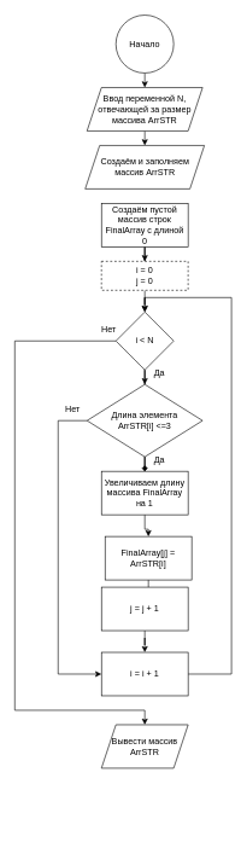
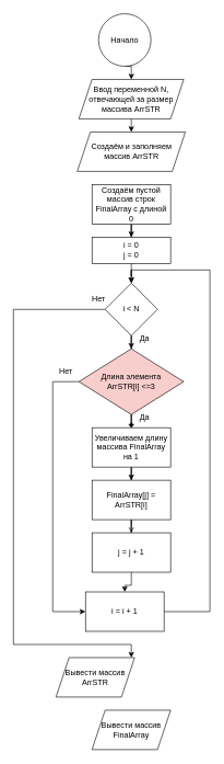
  <mxCell id="0" />
  <mxCell id="1" parent="0" />
  <mxCell id="2" style="edgeStyle=orthogonalEdgeStyle;rounded=0;orthogonalLoop=1;jettySize=auto;html=1;exitX=0.5;exitY=1;exitDx=0;exitDy=0;entryX=0.5;entryY=0;entryDx=0;entryDy=0;" parent="1" source="3" target="30" edge="1"><mxGeometry relative="1" as="geometry" /></mxCell>
- <mxCell id="3" value="Начало" style="ellipse;whiteSpace=wrap;html=1;aspect=fixed;" parent="1" vertex="1"><mxGeometry x="160" width="80" height="80" as="geometry" y="20" /></mxCell>
+ <mxCell id="3" value="Начало" style="ellipse;whiteSpace=wrap;html=1;aspect=fixed;" parent="1" vertex="1"><mxGeometry x="150" y="20" width="80" height="80" as="geometry" /></mxCell>
  <mxCell id="4" value="Создаём и заполняем массив ArrSTR" style="shape=parallelogram;perimeter=parallelogramPerimeter;whiteSpace=wrap;html=1;fixedSize=1;" parent="1" vertex="1"><mxGeometry x="117.5" y="200" width="165" height="60" as="geometry" /></mxCell>
  <mxCell id="5" value="" style="edgeStyle=orthogonalEdgeStyle;rounded=0;orthogonalLoop=1;jettySize=auto;html=1;" parent="1" source="6" target="8" edge="1"><mxGeometry relative="1" as="geometry" /></mxCell>
  <mxCell id="6" value="Создаём пустой массив строк FinalArray с длиной 0" style="whiteSpace=wrap;html=1;" parent="1" vertex="1"><mxGeometry x="140" y="280" width="120" height="60" as="geometry" /></mxCell>
  <mxCell id="7" value="" style="edgeStyle=orthogonalEdgeStyle;rounded=0;orthogonalLoop=1;jettySize=auto;html=1;" parent="1" source="8" target="11" edge="1"><mxGeometry relative="1" as="geometry" /></mxCell>
- <mxCell id="8" value="i = 0&lt;br&gt;j = 0" style="whiteSpace=wrap;html=1;dashed=1;" parent="1" vertex="1"><mxGeometry x="140" y="360" width="120" height="40" as="geometry" /></mxCell>
+ <mxCell id="8" value="i = 0&lt;br&gt;j = 0" style="whiteSpace=wrap;html=1;" parent="1" vertex="1"><mxGeometry x="140" y="360" width="120" height="40" as="geometry" /></mxCell>
  <mxCell id="9" value="" style="edgeStyle=orthogonalEdgeStyle;rounded=0;orthogonalLoop=1;jettySize=auto;html=1;entryX=0.5;entryY=0;entryDx=0;entryDy=0;" parent="1" source="11" target="14" edge="1"><mxGeometry relative="1" as="geometry"><mxPoint x="220" y="610" as="targetPoint" /></mxGeometry></mxCell>
  <mxCell id="10" style="edgeStyle=orthogonalEdgeStyle;rounded=0;orthogonalLoop=1;jettySize=auto;html=1;exitX=0;exitY=0.5;exitDx=0;exitDy=0;" parent="1" source="11" target="27" edge="1"><mxGeometry relative="1" as="geometry"><mxPoint x="190" y="1000" as="targetPoint" /><Array as="points"><mxPoint x="20" y="470" /><mxPoint x="20" y="980" /><mxPoint x="200" y="980" /></Array></mxGeometry></mxCell>
  <mxCell id="11" value="i &amp;lt; N" style="rhombus;whiteSpace=wrap;html=1;" parent="1" vertex="1"><mxGeometry x="160" y="430" width="80" height="80" as="geometry" /></mxCell>
  <mxCell id="12" value="" style="edgeStyle=orthogonalEdgeStyle;rounded=0;orthogonalLoop=1;jettySize=auto;html=1;endArrow=diamond;" parent="1" source="14" target="16" edge="1"><mxGeometry relative="1" as="geometry" /></mxCell>
  <mxCell id="13" style="edgeStyle=orthogonalEdgeStyle;rounded=0;orthogonalLoop=1;jettySize=auto;html=1;entryX=0;entryY=0.5;entryDx=0;entryDy=0;" parent="1" source="14" target="24" edge="1"><mxGeometry relative="1" as="geometry"><Array as="points"><mxPoint x="80" y="580" /><mxPoint x="80" y="930" /></Array></mxGeometry></mxCell>
- <mxCell id="14" value="Длина элемента&lt;br&gt;ArrSTR[i] &amp;lt;=3" style="rhombus;whiteSpace=wrap;html=1;" parent="1" vertex="1"><mxGeometry x="120" y="530" width="160" height="100" as="geometry" /></mxCell>
+ <mxCell id="14" value="Длина элемента&lt;br&gt;ArrSTR[i] &amp;lt;=3" style="rhombus;whiteSpace=wrap;html=1;fillColor=#f8cecc;" parent="1" vertex="1"><mxGeometry x="120" y="530" width="160" height="100" as="geometry" /></mxCell>
  <mxCell id="15" value="" style="edgeStyle=orthogonalEdgeStyle;rounded=0;orthogonalLoop=1;jettySize=auto;html=1;" parent="1" source="16" target="18" edge="1"><mxGeometry relative="1" as="geometry" /></mxCell>
  <mxCell id="16" value="Увеличиваем длину массива FinalArray на 1" style="whiteSpace=wrap;html=1;" parent="1" vertex="1"><mxGeometry x="140" y="650" width="120" height="60" as="geometry" /></mxCell>
  <mxCell id="17" value="" style="edgeStyle=orthogonalEdgeStyle;rounded=0;orthogonalLoop=1;jettySize=auto;html=1;endArrow=open;" parent="1" source="18" target="21" edge="1"><mxGeometry relative="1" as="geometry" /></mxCell>
- <mxCell id="18" value="FinalArray[j] = ArrSTR[i]" style="whiteSpace=wrap;html=1;" parent="1" vertex="1"><mxGeometry x="145" y="740" width="120" height="60" as="geometry" /></mxCell>
+ <mxCell id="18" value="FinalArray[j] = ArrSTR[i]" style="whiteSpace=wrap;html=1;" parent="1" vertex="1"><mxGeometry x="140" y="730" width="120" height="60" as="geometry" /></mxCell>
  <mxCell id="19" style="edgeStyle=orthogonalEdgeStyle;rounded=0;orthogonalLoop=1;jettySize=auto;html=1;entryX=0.5;entryY=0;entryDx=0;entryDy=0;exitX=1;exitY=0.5;exitDx=0;exitDy=0;" parent="1" source="24" target="11" edge="1"><mxGeometry relative="1" as="geometry"><mxPoint x="200" y="420" as="targetPoint" /><Array as="points"><mxPoint x="320" y="930" /><mxPoint x="320" y="410" /><mxPoint x="200" y="410" /></Array></mxGeometry></mxCell>
  <mxCell id="20" value="" style="edgeStyle=orthogonalEdgeStyle;rounded=0;orthogonalLoop=1;jettySize=auto;html=1;" parent="1" source="21" target="24" edge="1"><mxGeometry relative="1" as="geometry" /></mxCell>
  <mxCell id="21" value="j = j + 1&lt;br&gt;" style="whiteSpace=wrap;html=1;" parent="1" vertex="1"><mxGeometry x="140" y="810" width="120" height="60" as="geometry" /></mxCell>
  <mxCell id="22" value="Да" style="text;html=1;align=center;verticalAlign=middle;resizable=0;points=[];autosize=1;strokeColor=none;fillColor=none;" parent="1" vertex="1"><mxGeometry x="200" y="620" width="40" height="30" as="geometry" /></mxCell>
  <mxCell id="23" value="Да" style="text;html=1;align=center;verticalAlign=middle;resizable=0;points=[];autosize=1;strokeColor=none;fillColor=none;" parent="1" vertex="1"><mxGeometry x="200" y="500" width="40" height="30" as="geometry" /></mxCell>
- <mxCell id="24" value="i = i + 1" style="whiteSpace=wrap;html=1;" parent="1" vertex="1"><mxGeometry x="140" y="900" width="120" height="60" as="geometry" /></mxCell>
+ <mxCell id="24" value="i = i + 1" style="whiteSpace=wrap;html=1;" parent="1" vertex="1"><mxGeometry x="130" y="900" width="120" height="60" as="geometry" /></mxCell>
  <mxCell id="25" value="Нет" style="text;html=1;align=center;verticalAlign=middle;resizable=0;points=[];autosize=1;strokeColor=none;fillColor=none;" parent="1" vertex="1"><mxGeometry x="80" y="550" width="40" height="30" as="geometry" /></mxCell>
  <mxCell id="26" value="Нет" style="text;html=1;align=center;verticalAlign=middle;resizable=0;points=[];autosize=1;strokeColor=none;fillColor=none;" parent="1" vertex="1"><mxGeometry x="130" y="440" width="40" height="30" as="geometry" /></mxCell>
- <mxCell id="27" value="Вывести массив ArrSTR" style="shape=parallelogram;perimeter=parallelogramPerimeter;whiteSpace=wrap;html=1;fixedSize=1;" parent="1" vertex="1"><mxGeometry x="140" y="1000" width="120" height="60" as="geometry" /></mxCell>
+ <mxCell id="27" value="Вывести массив ArrSTR" style="shape=parallelogram;perimeter=parallelogramPerimeter;whiteSpace=wrap;html=1;fixedSize=1;" parent="1" vertex="1"><mxGeometry x="85" y="1000" width="120" height="60" as="geometry" /></mxCell>
+ <mxCell id="28" value="Вывести массив FinalArray" style="shape=parallelogram;perimeter=parallelogramPerimeter;whiteSpace=wrap;html=1;fixedSize=1;" parent="1" vertex="1"><mxGeometry x="140" y="1080" width="120" height="60" as="geometry" /></mxCell>
  <mxCell id="29" style="edgeStyle=orthogonalEdgeStyle;rounded=0;orthogonalLoop=1;jettySize=auto;html=1;exitX=0.5;exitY=1;exitDx=0;exitDy=0;entryX=0.5;entryY=0;entryDx=0;entryDy=0;" parent="1" source="30" target="4" edge="1"><mxGeometry relative="1" as="geometry" /></mxCell>
  <mxCell id="30" value="Ввод переменной N, отвечающей за размер массива ArrSTR" style="shape=parallelogram;perimeter=parallelogramPerimeter;whiteSpace=wrap;html=1;fixedSize=1;" parent="1" vertex="1"><mxGeometry x="120" y="120" width="160" height="60" as="geometry" /></mxCell>
